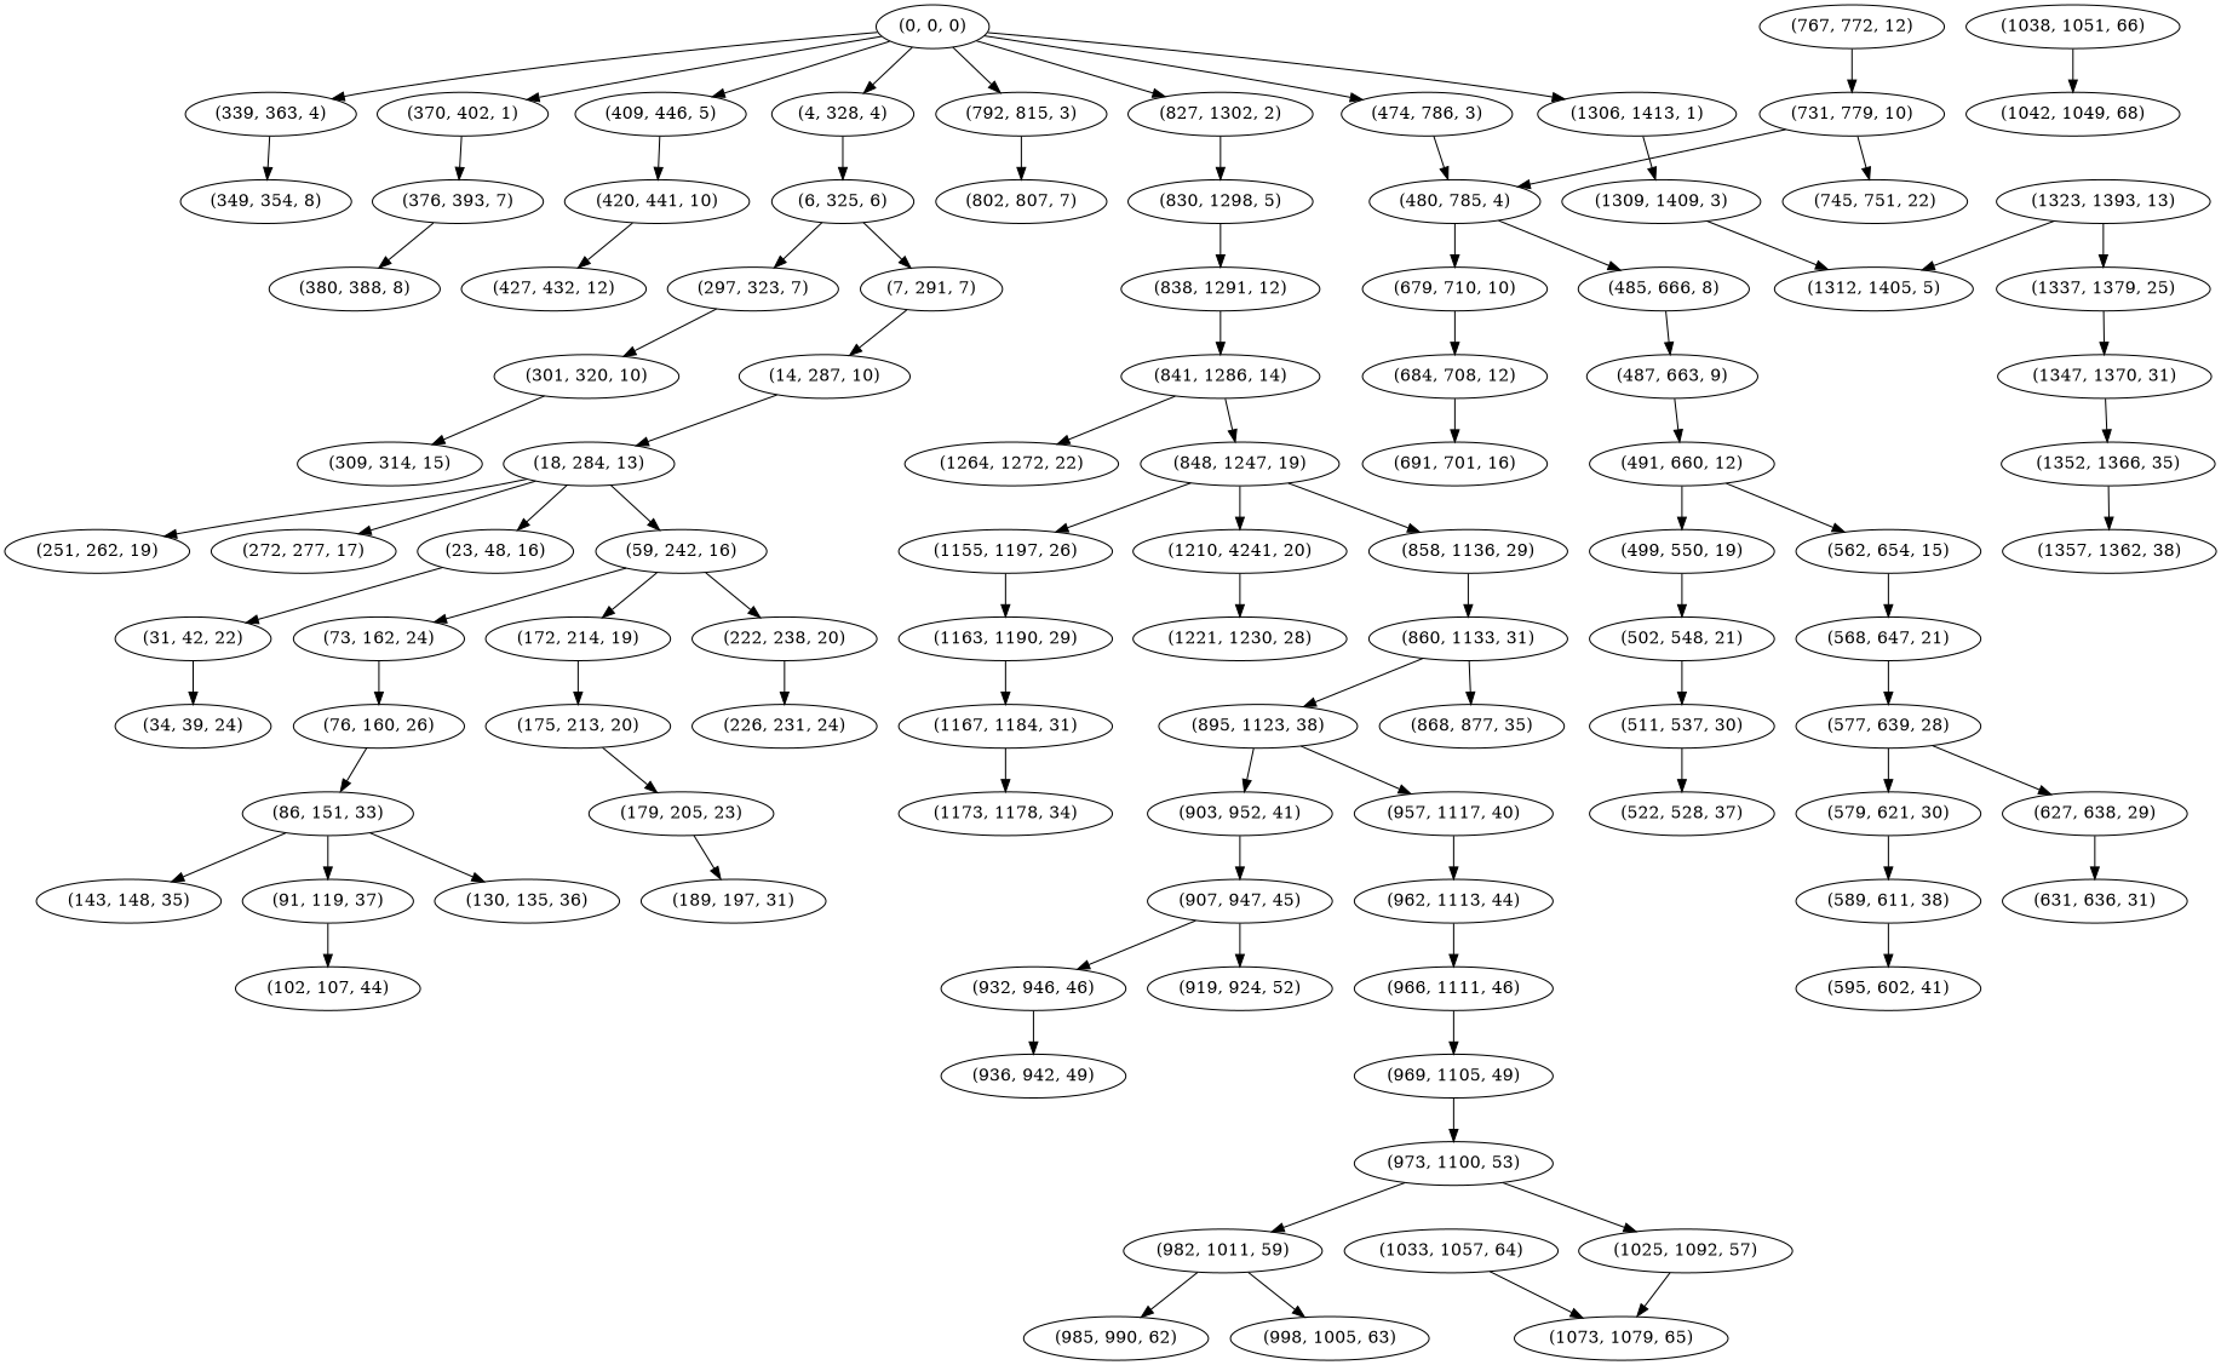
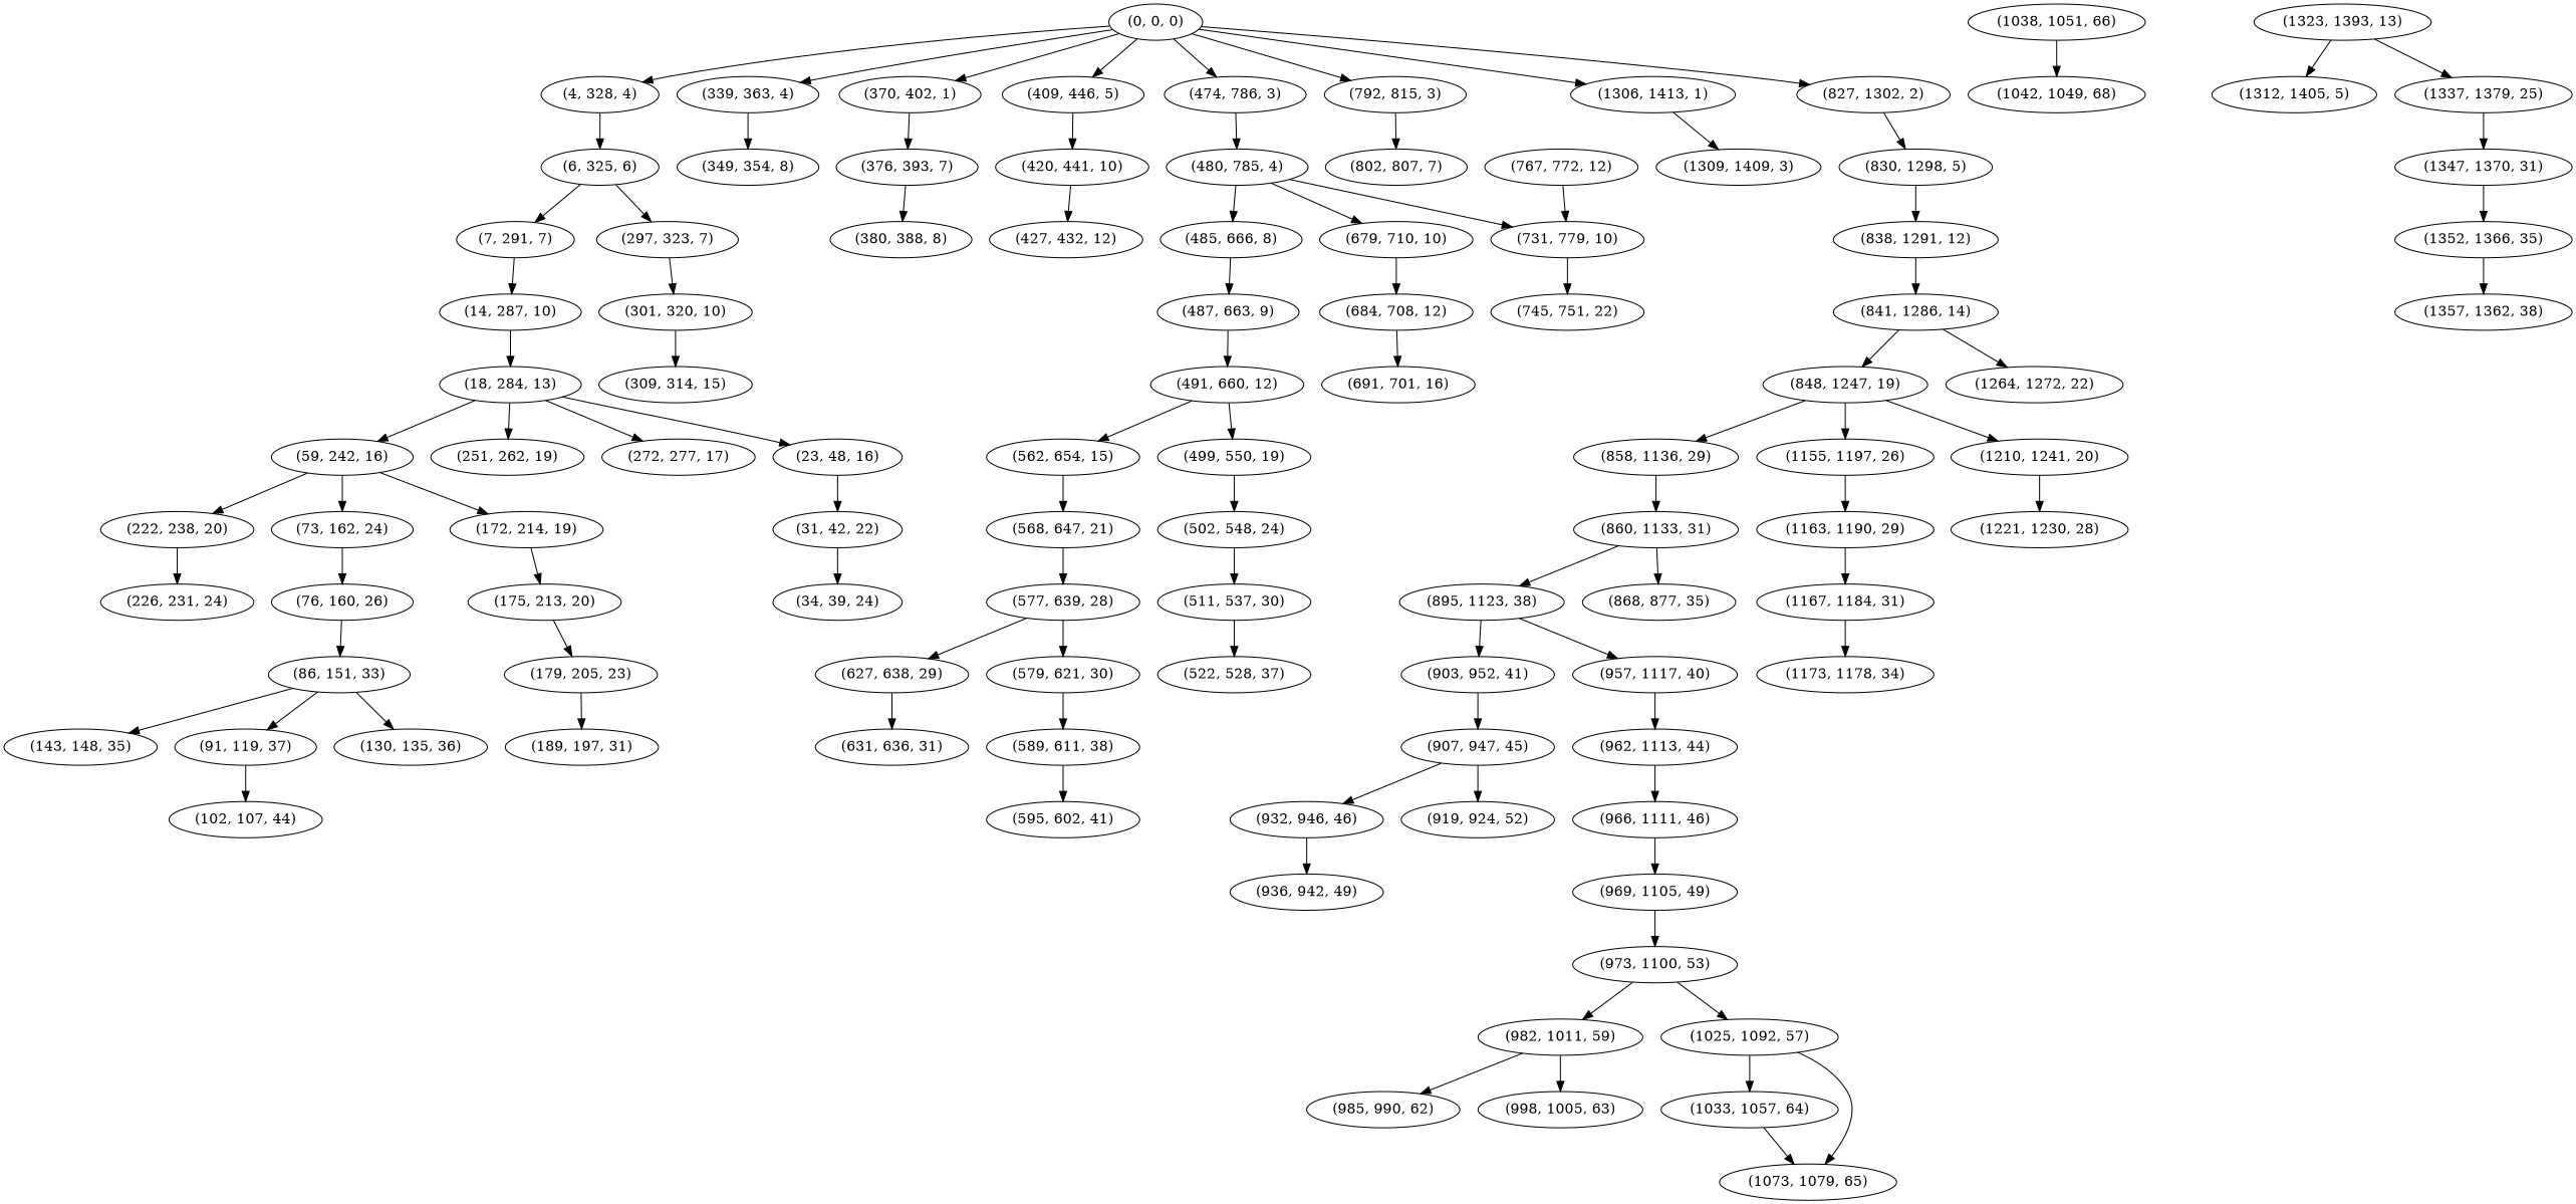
  digraph {
    "(0, 0, 0)"
    "(4, 328, 4)"
    "(339, 363, 4)"
    "(370, 402, 1)"
    "(409, 446, 5)"
    "(474, 786, 3)"
    "(792, 815, 3)"
    "(827, 1302, 2)"
    "(1306, 1413, 1)"
    "(6, 325, 6)"
    "(349, 354, 8)"
    "(376, 393, 7)"
    "(420, 441, 10)"
    "(480, 785, 4)"
    "(802, 807, 7)"
    "(830, 1298, 5)"
    "(1309, 1409, 3)"
    "(7, 291, 7)"
    "(297, 323, 7)"
    "(14, 287, 10)"
    "(301, 320, 10)"
    "(18, 284, 13)"
    "(23, 48, 16)"
    "(59, 242, 16)"
    "(251, 262, 19)"
    "(272, 277, 17)"
    "(31, 42, 22)"
    "(73, 162, 24)"
    "(172, 214, 19)"
    "(222, 238, 20)"
    "(34, 39, 24)"
    "(76, 160, 26)"
    "(175, 213, 20)"
    "(226, 231, 24)"
    "(86, 151, 33)"
    "(91, 119, 37)"
    "(130, 135, 36)"
    "(143, 148, 35)"
    "(102, 107, 44)"
    "(179, 205, 23)"
    "(189, 197, 31)"
    "(309, 314, 15)"
    "(380, 388, 8)"
    "(427, 432, 12)"
    "(485, 666, 8)"
    "(679, 710, 10)"
    "(731, 779, 10)"
    "(487, 663, 9)"
    "(684, 708, 12)"
    "(745, 751, 22)"
    "(491, 660, 12)"
    "(499, 550, 19)"
    "(562, 654, 15)"
-   "(502, 548, 21)"
+   "(502, 548, 21)" [label="(502, 548, 24)"]
    "(568, 647, 21)"
    "(511, 537, 30)"
    "(522, 528, 37)"
    "(577, 639, 28)"
    "(579, 621, 30)"
    "(627, 638, 29)"
    "(589, 611, 38)"
    "(631, 636, 31)"
    "(595, 602, 41)"
    "(691, 701, 16)"
    "(767, 772, 12)"
    "(838, 1291, 12)"
    "(841, 1286, 14)"
    "(848, 1247, 19)"
    "(1264, 1272, 22)"
    "(858, 1136, 29)"
    "(1155, 1197, 26)"
-   "(1210, 1241, 20)" [label="(1210, 4241, 20)"]
+   "(1210, 1241, 20)"
    "(860, 1133, 31)"
    "(1163, 1190, 29)"
    "(1221, 1230, 28)"
    "(868, 877, 35)"
    "(895, 1123, 38)"
    "(903, 952, 41)"
    "(957, 1117, 40)"
    "(907, 947, 45)"
    "(962, 1113, 44)"
    "(919, 924, 52)"
    "(932, 946, 46)"
    "(936, 942, 49)"
    "(966, 1111, 46)"
    "(969, 1105, 49)"
    "(973, 1100, 53)"
    "(982, 1011, 59)"
    "(1025, 1092, 57)"
    "(985, 990, 62)"
    "(998, 1005, 63)"
    "(1033, 1057, 64)"
    "(1073, 1079, 65)"
    "(1038, 1051, 66)"
    "(1042, 1049, 68)"
    "(1167, 1184, 31)"
    "(1173, 1178, 34)"
    "(1312, 1405, 5)"
    "(1323, 1393, 13)"
    "(1337, 1379, 25)"
    "(1347, 1370, 31)"
    "(1352, 1366, 35)"
    "(1357, 1362, 38)"
    "(0, 0, 0)" -> "(4, 328, 4)"
    "(0, 0, 0)" -> "(339, 363, 4)"
    "(0, 0, 0)" -> "(370, 402, 1)"
    "(0, 0, 0)" -> "(409, 446, 5)"
    "(0, 0, 0)" -> "(474, 786, 3)"
    "(0, 0, 0)" -> "(792, 815, 3)"
    "(0, 0, 0)" -> "(827, 1302, 2)"
    "(0, 0, 0)" -> "(1306, 1413, 1)"
    "(4, 328, 4)" -> "(6, 325, 6)"
    "(339, 363, 4)" -> "(349, 354, 8)"
    "(370, 402, 1)" -> "(376, 393, 7)"
    "(409, 446, 5)" -> "(420, 441, 10)"
    "(474, 786, 3)" -> "(480, 785, 4)"
    "(792, 815, 3)" -> "(802, 807, 7)"
    "(827, 1302, 2)" -> "(830, 1298, 5)"
    "(1306, 1413, 1)" -> "(1309, 1409, 3)"
    "(6, 325, 6)" -> "(7, 291, 7)"
    "(6, 325, 6)" -> "(297, 323, 7)"
    "(376, 393, 7)" -> "(380, 388, 8)"
    "(420, 441, 10)" -> "(427, 432, 12)"
    "(480, 785, 4)" -> "(485, 666, 8)"
    "(480, 785, 4)" -> "(679, 710, 10)"
-   "(731, 779, 10)" -> "(480, 785, 4)"
+   "(480, 785, 4)" -> "(731, 779, 10)"
    "(830, 1298, 5)" -> "(838, 1291, 12)"
-   "(1309, 1409, 3)" -> "(1312, 1405, 5)"
    "(7, 291, 7)" -> "(14, 287, 10)"
    "(297, 323, 7)" -> "(301, 320, 10)"
    "(14, 287, 10)" -> "(18, 284, 13)"
    "(301, 320, 10)" -> "(309, 314, 15)"
    "(18, 284, 13)" -> "(23, 48, 16)"
    "(18, 284, 13)" -> "(59, 242, 16)"
    "(18, 284, 13)" -> "(251, 262, 19)"
    "(18, 284, 13)" -> "(272, 277, 17)"
    "(23, 48, 16)" -> "(31, 42, 22)"
    "(59, 242, 16)" -> "(73, 162, 24)"
    "(59, 242, 16)" -> "(172, 214, 19)"
    "(59, 242, 16)" -> "(222, 238, 20)"
    "(31, 42, 22)" -> "(34, 39, 24)"
    "(73, 162, 24)" -> "(76, 160, 26)"
    "(172, 214, 19)" -> "(175, 213, 20)"
    "(222, 238, 20)" -> "(226, 231, 24)"
    "(76, 160, 26)" -> "(86, 151, 33)"
    "(175, 213, 20)" -> "(179, 205, 23)"
    "(86, 151, 33)" -> "(91, 119, 37)"
    "(86, 151, 33)" -> "(130, 135, 36)"
    "(86, 151, 33)" -> "(143, 148, 35)"
    "(91, 119, 37)" -> "(102, 107, 44)"
    "(179, 205, 23)" -> "(189, 197, 31)"
    "(485, 666, 8)" -> "(487, 663, 9)"
    "(679, 710, 10)" -> "(684, 708, 12)"
    "(731, 779, 10)" -> "(745, 751, 22)"
    "(487, 663, 9)" -> "(491, 660, 12)"
    "(684, 708, 12)" -> "(691, 701, 16)"
    "(491, 660, 12)" -> "(499, 550, 19)"
    "(491, 660, 12)" -> "(562, 654, 15)"
    "(499, 550, 19)" -> "(502, 548, 21)"
    "(562, 654, 15)" -> "(568, 647, 21)"
    "(502, 548, 21)" -> "(511, 537, 30)"
    "(568, 647, 21)" -> "(577, 639, 28)"
    "(511, 537, 30)" -> "(522, 528, 37)"
    "(577, 639, 28)" -> "(579, 621, 30)"
    "(577, 639, 28)" -> "(627, 638, 29)"
    "(579, 621, 30)" -> "(589, 611, 38)"
    "(627, 638, 29)" -> "(631, 636, 31)"
    "(589, 611, 38)" -> "(595, 602, 41)"
    "(767, 772, 12)" -> "(731, 779, 10)"
    "(838, 1291, 12)" -> "(841, 1286, 14)"
    "(841, 1286, 14)" -> "(848, 1247, 19)"
    "(841, 1286, 14)" -> "(1264, 1272, 22)"
    "(848, 1247, 19)" -> "(858, 1136, 29)"
    "(848, 1247, 19)" -> "(1155, 1197, 26)"
    "(848, 1247, 19)" -> "(1210, 1241, 20)"
    "(858, 1136, 29)" -> "(860, 1133, 31)"
    "(1155, 1197, 26)" -> "(1163, 1190, 29)"
    "(1210, 1241, 20)" -> "(1221, 1230, 28)"
    "(860, 1133, 31)" -> "(868, 877, 35)"
    "(860, 1133, 31)" -> "(895, 1123, 38)"
    "(1163, 1190, 29)" -> "(1167, 1184, 31)"
    "(895, 1123, 38)" -> "(903, 952, 41)"
    "(895, 1123, 38)" -> "(957, 1117, 40)"
    "(903, 952, 41)" -> "(907, 947, 45)"
    "(957, 1117, 40)" -> "(962, 1113, 44)"
    "(907, 947, 45)" -> "(919, 924, 52)"
    "(907, 947, 45)" -> "(932, 946, 46)"
    "(962, 1113, 44)" -> "(966, 1111, 46)"
    "(932, 946, 46)" -> "(936, 942, 49)"
    "(966, 1111, 46)" -> "(969, 1105, 49)"
    "(969, 1105, 49)" -> "(973, 1100, 53)"
    "(973, 1100, 53)" -> "(982, 1011, 59)"
    "(973, 1100, 53)" -> "(1025, 1092, 57)"
    "(982, 1011, 59)" -> "(985, 990, 62)"
    "(982, 1011, 59)" -> "(998, 1005, 63)"
+   "(1025, 1092, 57)" -> "(1033, 1057, 64)"
    "(1025, 1092, 57)" -> "(1073, 1079, 65)"
    "(1033, 1057, 64)" -> "(1073, 1079, 65)"
    "(1038, 1051, 66)" -> "(1042, 1049, 68)"
    "(1167, 1184, 31)" -> "(1173, 1178, 34)"
    "(1323, 1393, 13)" -> "(1312, 1405, 5)"
    "(1323, 1393, 13)" -> "(1337, 1379, 25)"
    "(1337, 1379, 25)" -> "(1347, 1370, 31)"
    "(1347, 1370, 31)" -> "(1352, 1366, 35)"
    "(1352, 1366, 35)" -> "(1357, 1362, 38)"
  }
